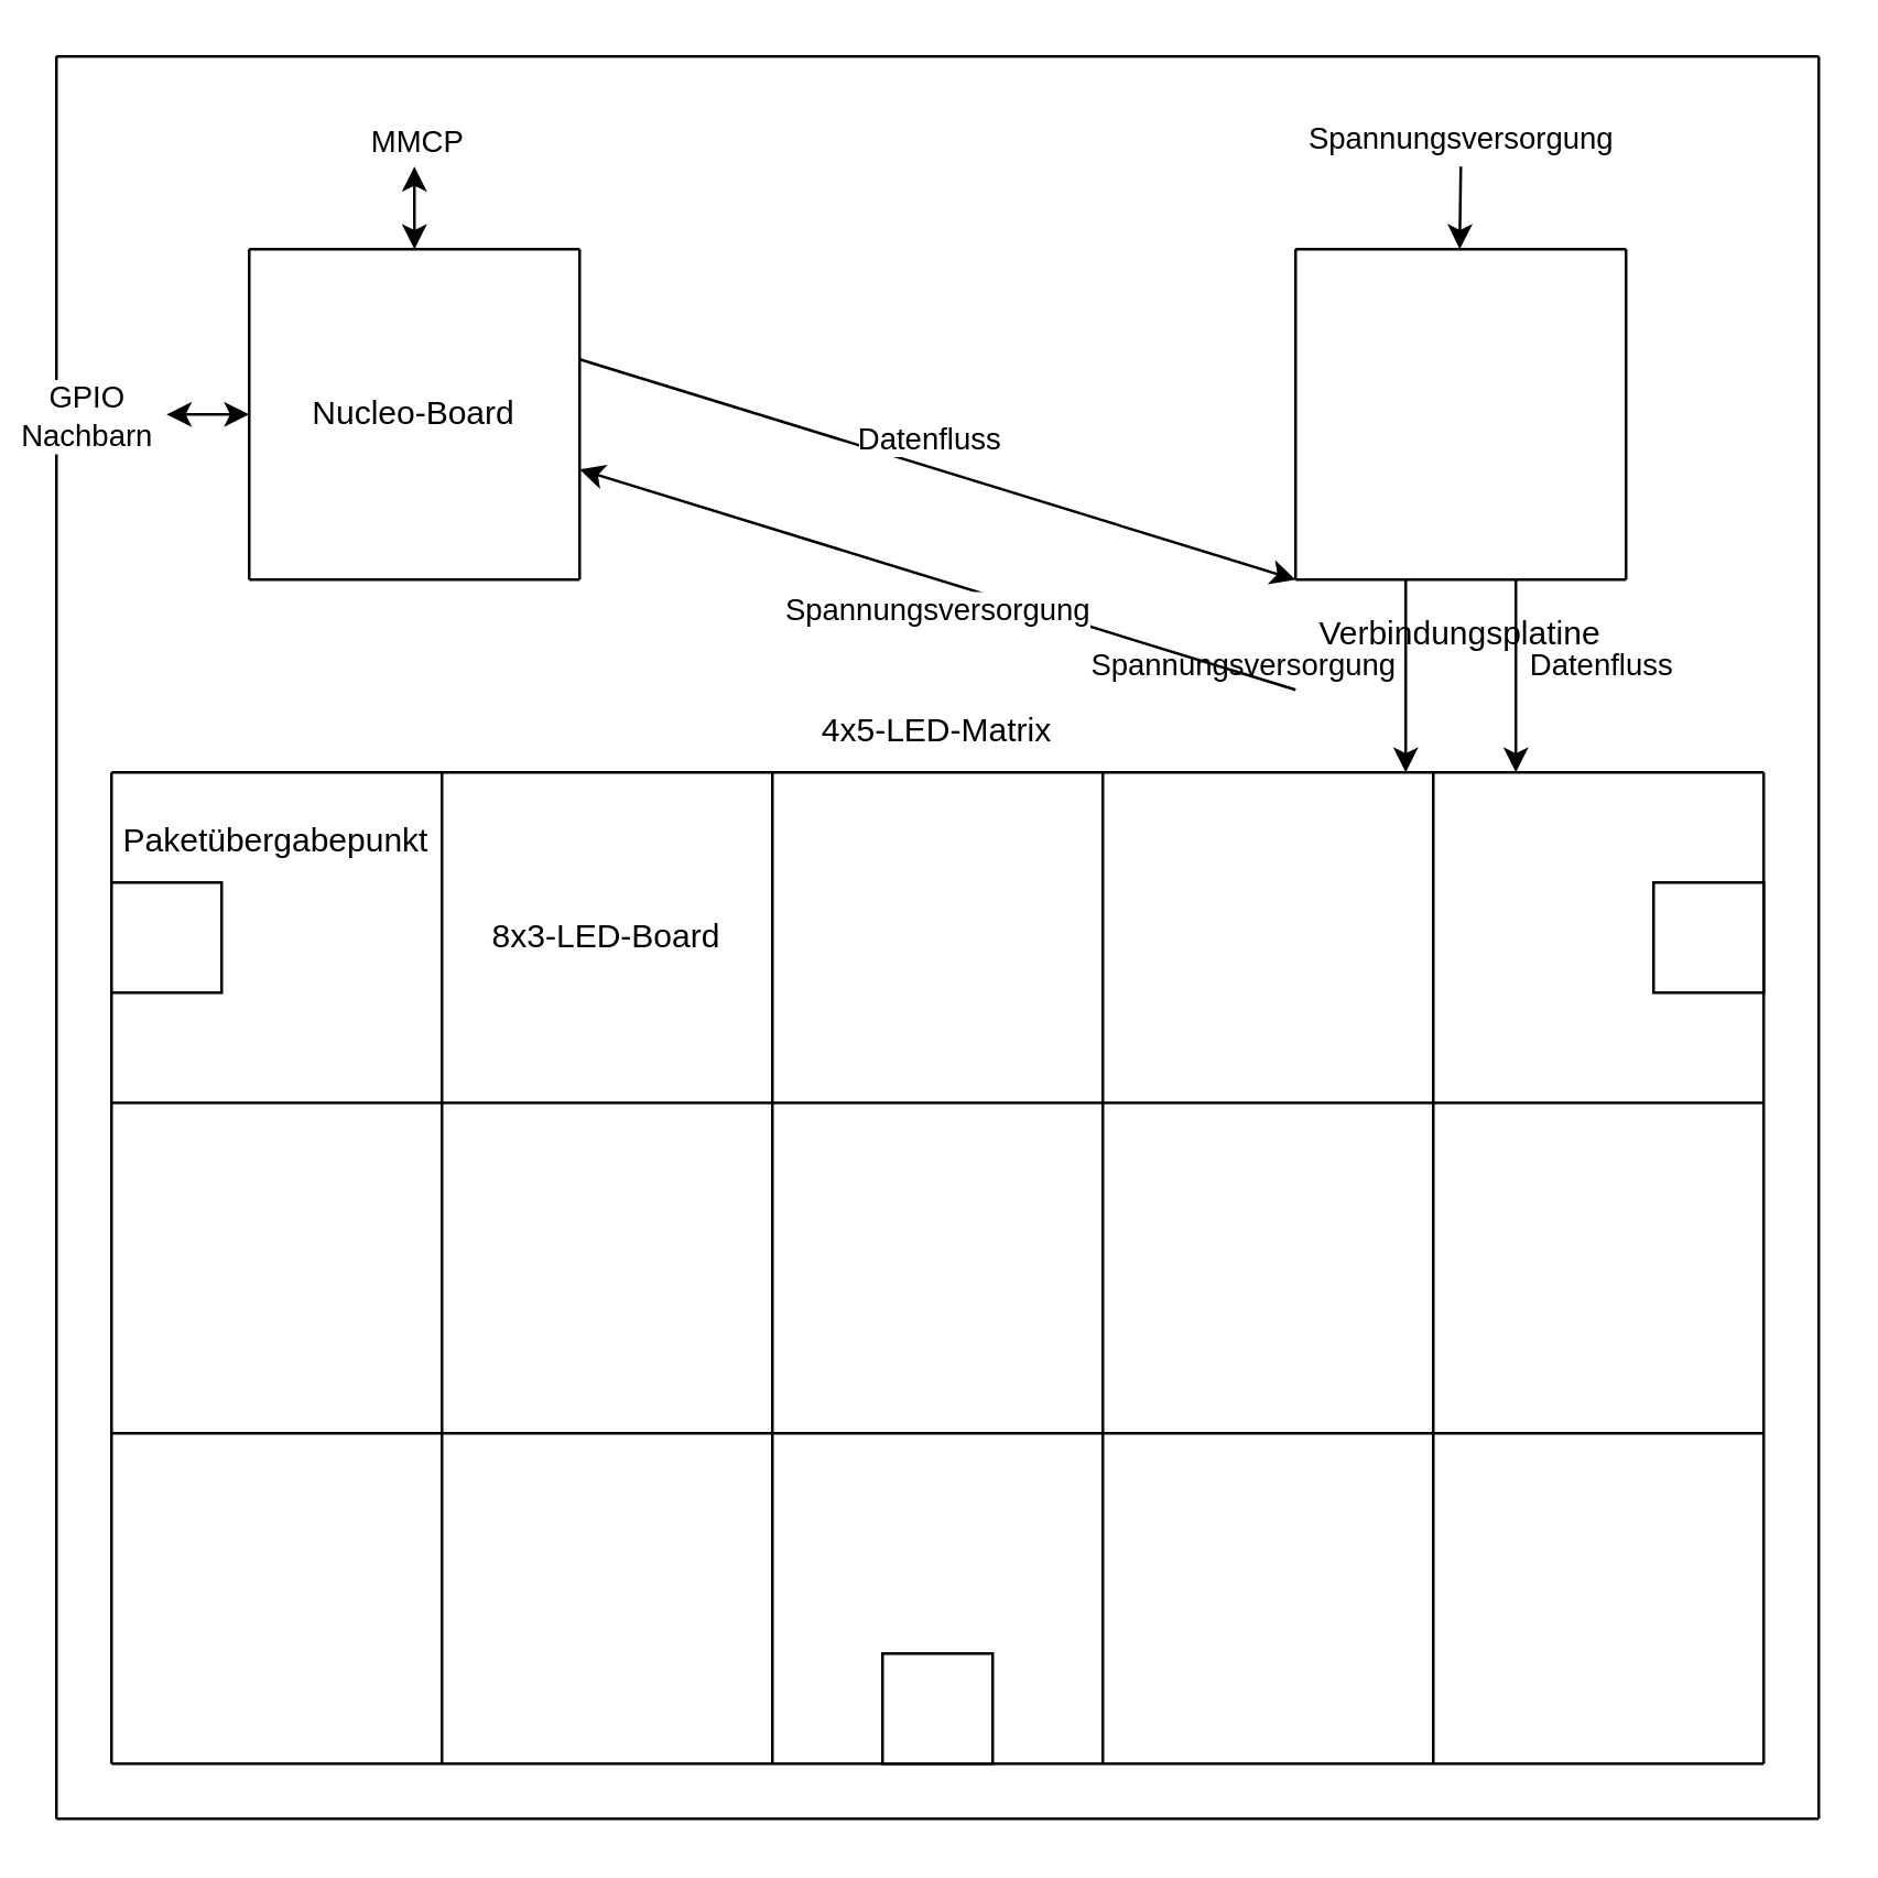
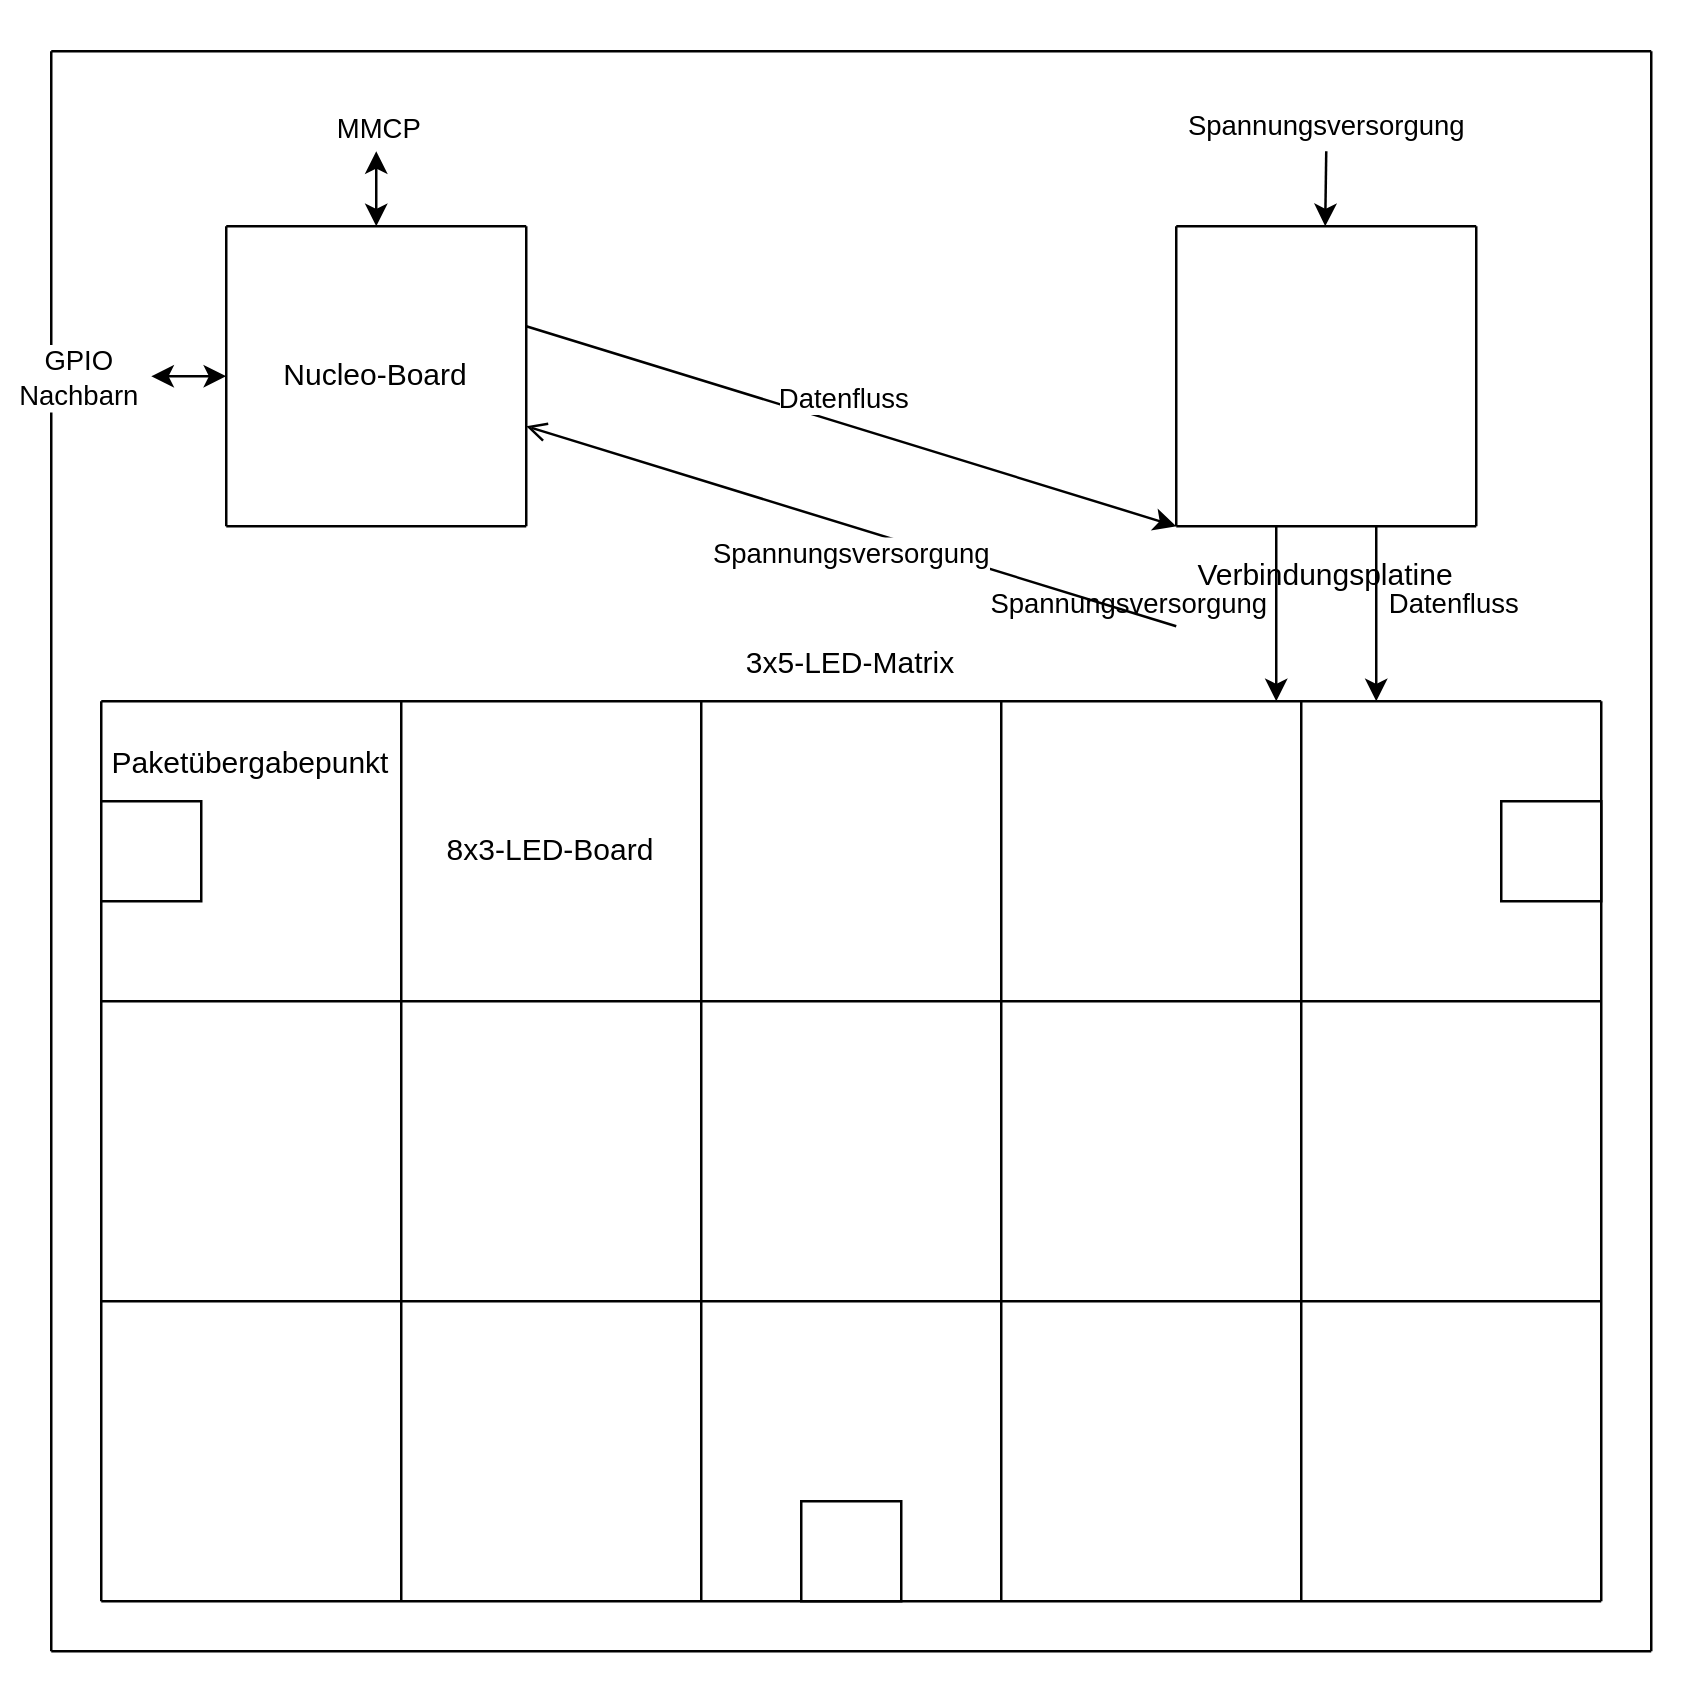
  <mxCell id="0" />
  <mxCell id="1" parent="0" />
  <mxCell id="2" value="" style="endArrow=none;html=1;rounded=0;" parent="1" edge="1"><mxGeometry width="50" height="50" relative="1" as="geometry"><mxPoint x="20" y="20" as="sourcePoint" /><mxPoint x="660" y="20" as="targetPoint" /></mxGeometry></mxCell>
  <mxCell id="3" value="" style="endArrow=none;html=1;rounded=0;" parent="1" edge="1"><mxGeometry width="50" height="50" relative="1" as="geometry"><mxPoint x="20" y="20" as="sourcePoint" /><mxPoint x="20" y="660" as="targetPoint" /></mxGeometry></mxCell>
  <mxCell id="4" value="" style="endArrow=none;html=1;rounded=0;" parent="1" edge="1"><mxGeometry width="50" height="50" relative="1" as="geometry"><mxPoint x="20" y="660" as="sourcePoint" /><mxPoint x="660" y="660" as="targetPoint" /></mxGeometry></mxCell>
  <mxCell id="5" value="" style="endArrow=none;html=1;rounded=0;" parent="1" edge="1"><mxGeometry width="50" height="50" relative="1" as="geometry"><mxPoint x="660" y="20" as="sourcePoint" /><mxPoint x="660" y="660" as="targetPoint" /></mxGeometry></mxCell>
  <mxCell id="6" value="" style="endArrow=none;html=1;rounded=0;" parent="1" edge="1"><mxGeometry width="50" height="50" relative="1" as="geometry"><mxPoint x="40" y="640" as="sourcePoint" /><mxPoint x="40" y="280" as="targetPoint" /></mxGeometry></mxCell>
  <mxCell id="7" value="" style="endArrow=none;html=1;rounded=0;" parent="1" edge="1"><mxGeometry width="50" height="50" relative="1" as="geometry"><mxPoint x="640" y="640" as="sourcePoint" /><mxPoint x="640" y="280" as="targetPoint" /></mxGeometry></mxCell>
  <mxCell id="8" value="" style="endArrow=none;html=1;rounded=0;" parent="1" edge="1"><mxGeometry width="50" height="50" relative="1" as="geometry"><mxPoint x="40" y="280" as="sourcePoint" /><mxPoint x="640" y="280" as="targetPoint" /></mxGeometry></mxCell>
  <mxCell id="9" value="" style="endArrow=none;html=1;rounded=0;" parent="1" edge="1"><mxGeometry width="50" height="50" relative="1" as="geometry"><mxPoint x="40" y="640" as="sourcePoint" /><mxPoint x="640" y="640" as="targetPoint" /></mxGeometry></mxCell>
  <mxCell id="10" value="" style="endArrow=none;html=1;rounded=0;" parent="1" edge="1"><mxGeometry width="50" height="50" relative="1" as="geometry"><mxPoint x="40" y="400" as="sourcePoint" /><mxPoint x="640" y="400" as="targetPoint" /></mxGeometry></mxCell>
  <mxCell id="11" value="" style="endArrow=none;html=1;rounded=0;" parent="1" edge="1"><mxGeometry width="50" height="50" relative="1" as="geometry"><mxPoint x="40" y="520" as="sourcePoint" /><mxPoint x="640" y="520" as="targetPoint" /></mxGeometry></mxCell>
  <mxCell id="12" value="" style="endArrow=none;html=1;rounded=0;" parent="1" edge="1"><mxGeometry width="50" height="50" relative="1" as="geometry"><mxPoint x="160" y="640" as="sourcePoint" /><mxPoint x="160" y="280" as="targetPoint" /></mxGeometry></mxCell>
  <mxCell id="13" value="" style="endArrow=none;html=1;rounded=0;" parent="1" edge="1"><mxGeometry width="50" height="50" relative="1" as="geometry"><mxPoint x="280" y="640" as="sourcePoint" /><mxPoint x="280" y="280" as="targetPoint" /></mxGeometry></mxCell>
  <mxCell id="14" value="" style="endArrow=none;html=1;rounded=0;" parent="1" edge="1"><mxGeometry width="50" height="50" relative="1" as="geometry"><mxPoint x="400" y="640" as="sourcePoint" /><mxPoint x="400" y="280" as="targetPoint" /></mxGeometry></mxCell>
  <mxCell id="15" value="" style="endArrow=none;html=1;rounded=0;" parent="1" edge="1"><mxGeometry width="50" height="50" relative="1" as="geometry"><mxPoint x="520" y="640" as="sourcePoint" /><mxPoint x="520" y="280" as="targetPoint" /></mxGeometry></mxCell>
  <mxCell id="16" value="" style="endArrow=none;html=1;rounded=0;" parent="1" edge="1"><mxGeometry width="50" height="50" relative="1" as="geometry"><mxPoint x="90" y="210" as="sourcePoint" /><mxPoint x="90" y="90" as="targetPoint" /></mxGeometry></mxCell>
  <mxCell id="17" value="" style="endArrow=none;html=1;rounded=0;" parent="1" edge="1"><mxGeometry width="50" height="50" relative="1" as="geometry"><mxPoint x="210" y="210" as="sourcePoint" /><mxPoint x="210" y="90" as="targetPoint" /></mxGeometry></mxCell>
  <mxCell id="18" value="" style="endArrow=none;html=1;rounded=0;" parent="1" edge="1"><mxGeometry width="50" height="50" relative="1" as="geometry"><mxPoint x="90" y="90" as="sourcePoint" /><mxPoint x="210" y="90" as="targetPoint" /></mxGeometry></mxCell>
  <mxCell id="19" value="" style="endArrow=none;html=1;rounded=0;" parent="1" edge="1"><mxGeometry width="50" height="50" relative="1" as="geometry"><mxPoint x="90" y="210" as="sourcePoint" /><mxPoint x="210" y="210" as="targetPoint" /></mxGeometry></mxCell>
  <mxCell id="20" value="" style="endArrow=none;html=1;rounded=0;" parent="1" edge="1"><mxGeometry width="50" height="50" relative="1" as="geometry"><mxPoint x="470" y="210" as="sourcePoint" /><mxPoint x="470" y="90" as="targetPoint" /></mxGeometry></mxCell>
  <mxCell id="21" value="" style="endArrow=none;html=1;rounded=0;" parent="1" edge="1"><mxGeometry width="50" height="50" relative="1" as="geometry"><mxPoint x="590" y="210" as="sourcePoint" /><mxPoint x="590" y="90" as="targetPoint" /></mxGeometry></mxCell>
  <mxCell id="22" value="" style="endArrow=none;html=1;rounded=0;" parent="1" edge="1"><mxGeometry width="50" height="50" relative="1" as="geometry"><mxPoint x="470" y="90" as="sourcePoint" /><mxPoint x="590" y="90" as="targetPoint" /></mxGeometry></mxCell>
  <mxCell id="23" value="" style="endArrow=none;html=1;rounded=0;" parent="1" edge="1"><mxGeometry width="50" height="50" relative="1" as="geometry"><mxPoint x="470" y="210" as="sourcePoint" /><mxPoint x="590" y="210" as="targetPoint" /></mxGeometry></mxCell>
- <mxCell id="24" value="4x5-LED-Matrix" style="text;strokeColor=none;align=center;fillColor=none;html=1;verticalAlign=middle;whiteSpace=wrap;rounded=0;" parent="1" vertex="1"><mxGeometry x="280" y="250" width="120" height="30" as="geometry" /></mxCell>
+ <mxCell id="24" value="3x5-LED-Matrix" style="text;strokeColor=none;align=center;fillColor=none;html=1;verticalAlign=middle;whiteSpace=wrap;rounded=0;" parent="1" vertex="1"><mxGeometry x="280" y="250" width="120" height="30" as="geometry" /></mxCell>
  <mxCell id="25" value="8x3-LED-Board" style="text;strokeColor=none;align=center;fillColor=none;html=1;verticalAlign=middle;whiteSpace=wrap;rounded=0;" parent="1" vertex="1"><mxGeometry x="160" y="320" width="120" height="40" as="geometry" /></mxCell>
  <mxCell id="26" value="Nucleo-Board" style="text;strokeColor=none;align=center;fillColor=none;html=1;verticalAlign=middle;whiteSpace=wrap;rounded=0;" parent="1" vertex="1"><mxGeometry x="90" y="130" width="120" height="40" as="geometry" /></mxCell>
  <mxCell id="27" value="Verbindungsplatine" style="text;strokeColor=none;align=center;fillColor=none;html=1;verticalAlign=middle;whiteSpace=wrap;rounded=0;" parent="1" vertex="1"><mxGeometry x="470" y="210" width="120" height="40" as="geometry" /></mxCell>
  <mxCell id="28" value="" style="endArrow=classic;html=1;rounded=0;entryX=0;entryY=0;entryDx=0;entryDy=0;" parent="1" target="27" edge="1"><mxGeometry width="50" height="50" relative="1" as="geometry"><mxPoint x="210" y="130" as="sourcePoint" /><mxPoint x="260" y="80" as="targetPoint" /></mxGeometry></mxCell>
  <mxCell id="29" value="Datenfluss" style="edgeLabel;html=1;align=center;verticalAlign=middle;resizable=0;points=[];" parent="28" vertex="1" connectable="0"><mxGeometry x="-0.032" y="1" relative="1" as="geometry"><mxPoint y="-9" as="offset" /></mxGeometry></mxCell>
  <mxCell id="30" value="" style="endArrow=classic;html=1;rounded=0;" parent="1" edge="1"><mxGeometry width="50" height="50" relative="1" as="geometry"><mxPoint x="510" y="210" as="sourcePoint" /><mxPoint x="510" y="280" as="targetPoint" /></mxGeometry></mxCell>
  <mxCell id="31" value="Spannungsversorgung" style="edgeLabel;html=1;align=center;verticalAlign=middle;resizable=0;points=[];" parent="30" vertex="1" connectable="0"><mxGeometry x="-0.238" y="3" relative="1" as="geometry"><mxPoint x="-63" y="3" as="offset" /></mxGeometry></mxCell>
  <mxCell id="32" value="" style="endArrow=classic;html=1;rounded=0;" parent="1" edge="1"><mxGeometry width="50" height="50" relative="1" as="geometry"><mxPoint x="530" y="60" as="sourcePoint" /><mxPoint x="529.58" y="90" as="targetPoint" /></mxGeometry></mxCell>
  <mxCell id="33" value="Spannungsversorgung" style="edgeLabel;html=1;align=center;verticalAlign=middle;resizable=0;points=[];" parent="32" vertex="1" connectable="0"><mxGeometry x="-0.445" relative="1" as="geometry"><mxPoint y="-18" as="offset" /></mxGeometry></mxCell>
  <mxCell id="34" value="" style="endArrow=classic;html=1;rounded=0;" parent="1" edge="1"><mxGeometry width="50" height="50" relative="1" as="geometry"><mxPoint x="550" y="210" as="sourcePoint" /><mxPoint x="550" y="280" as="targetPoint" /></mxGeometry></mxCell>
  <mxCell id="35" value="Datenfluss" style="edgeLabel;html=1;align=center;verticalAlign=middle;resizable=0;points=[];" parent="34" vertex="1" connectable="0"><mxGeometry x="-0.167" y="2" relative="1" as="geometry"><mxPoint x="28" y="1" as="offset" /></mxGeometry></mxCell>
- <mxCell id="36" value="" style="endArrow=classic;html=1;rounded=0;entryX=1;entryY=1;entryDx=0;entryDy=0;exitX=0;exitY=1;exitDx=0;exitDy=0;" parent="1" source="27" target="26" edge="1"><mxGeometry width="50" height="50" relative="1" as="geometry"><mxPoint x="470" y="190" as="sourcePoint" /><mxPoint x="210" y="180" as="targetPoint" /></mxGeometry></mxCell>
+ <mxCell id="36" value="" style="endArrow=open;html=1;rounded=0;entryX=1;entryY=1;entryDx=0;entryDy=0;exitX=0;exitY=1;exitDx=0;exitDy=0;" parent="1" source="27" target="26" edge="1"><mxGeometry width="50" height="50" relative="1" as="geometry"><mxPoint x="470" y="190" as="sourcePoint" /><mxPoint x="210" y="180" as="targetPoint" /></mxGeometry></mxCell>
  <mxCell id="37" value="Spannungsversorgung" style="edgeLabel;html=1;align=center;verticalAlign=middle;resizable=0;points=[];" parent="36" vertex="1" connectable="0"><mxGeometry x="-0.013" y="2" relative="1" as="geometry"><mxPoint x="-2" y="8" as="offset" /></mxGeometry></mxCell>
  <mxCell id="38" value="" style="endArrow=classic;startArrow=classic;html=1;rounded=0;" parent="1" edge="1"><mxGeometry width="50" height="50" relative="1" as="geometry"><mxPoint x="150" y="90" as="sourcePoint" /><mxPoint x="150" y="60" as="targetPoint" /></mxGeometry></mxCell>
  <mxCell id="39" value="MMCP" style="edgeLabel;html=1;align=center;verticalAlign=middle;resizable=0;points=[];" parent="38" vertex="1" connectable="0"><mxGeometry x="0.056" y="1" relative="1" as="geometry"><mxPoint x="1" y="-24" as="offset" /></mxGeometry></mxCell>
  <mxCell id="40" value="" style="rounded=0;whiteSpace=wrap;html=1;" parent="1" vertex="1"><mxGeometry x="40" y="320" width="40" height="40" as="geometry" /></mxCell>
  <mxCell id="41" value="" style="rounded=0;whiteSpace=wrap;html=1;" parent="1" vertex="1"><mxGeometry x="320" y="600" width="40" height="40" as="geometry" /></mxCell>
  <mxCell id="42" value="" style="rounded=0;whiteSpace=wrap;html=1;" parent="1" vertex="1"><mxGeometry x="600" y="320" width="40" height="40" as="geometry" /></mxCell>
  <mxCell id="43" value="Paketübergabepunkt" style="text;strokeColor=none;align=center;fillColor=none;html=1;verticalAlign=middle;whiteSpace=wrap;rounded=0;" parent="1" vertex="1"><mxGeometry x="40" y="290" width="120" height="30" as="geometry" /></mxCell>
  <mxCell id="44" value="" style="endArrow=classic;startArrow=classic;html=1;rounded=0;exitX=0;exitY=0.5;exitDx=0;exitDy=0;" parent="1" source="26" edge="1"><mxGeometry width="50" height="50" relative="1" as="geometry"><mxPoint x="220" y="420" as="sourcePoint" /><mxPoint x="60" y="150" as="targetPoint" /></mxGeometry></mxCell>
  <mxCell id="45" value="GPIO&lt;br&gt;Nachbarn" style="edgeLabel;html=1;align=center;verticalAlign=middle;resizable=0;points=[];" parent="44" vertex="1" connectable="0"><mxGeometry x="0.133" y="2" relative="1" as="geometry"><mxPoint x="-43" y="-2" as="offset" /></mxGeometry></mxCell>
